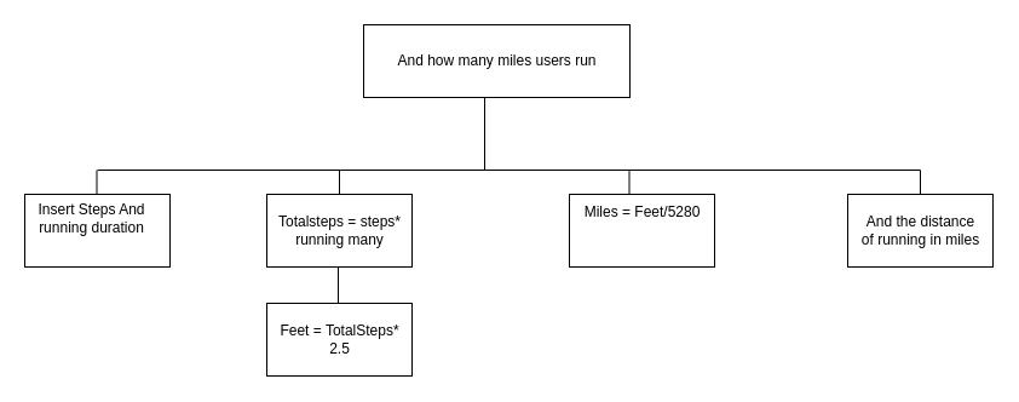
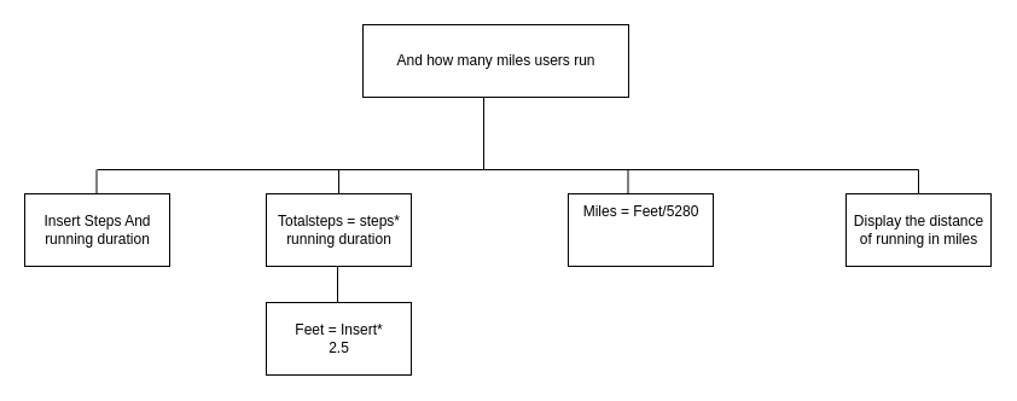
  <mxCell id="0" />
  <mxCell id="1" parent="0" />
  <mxCell id="2" value="" style="rounded=0;whiteSpace=wrap;html=1;" vertex="1" parent="1"><mxGeometry x="300" width="220" height="60" as="geometry" y="20" /></mxCell>
  <mxCell id="3" value="And how many miles users run" style="text;html=1;resizable=0;autosize=1;align=center;verticalAlign=middle;points=[];fillColor=none;strokeColor=none;rounded=0;" vertex="1" parent="1"><mxGeometry x="310" y="40" width="200" height="20" as="geometry" /></mxCell>
  <mxCell id="4" value="" style="rounded=0;whiteSpace=wrap;html=1;" vertex="1" parent="1"><mxGeometry x="20" y="160" width="120" height="60" as="geometry" /></mxCell>
  <mxCell id="5" value="" style="endArrow=none;html=1;" edge="1" parent="1"><mxGeometry width="50" height="50" relative="1" as="geometry"><mxPoint x="400" y="140" as="sourcePoint" /><mxPoint x="400" y="80" as="targetPoint" /></mxGeometry></mxCell>
  <mxCell id="6" value="" style="endArrow=none;html=1;" edge="1" parent="1"><mxGeometry width="50" height="50" relative="1" as="geometry"><mxPoint x="80" y="140" as="sourcePoint" /><mxPoint x="760" y="140" as="targetPoint" /></mxGeometry></mxCell>
  <mxCell id="7" value="" style="endArrow=none;html=1;" edge="1" parent="1"><mxGeometry width="50" height="50" relative="1" as="geometry"><mxPoint x="79.5" y="160" as="sourcePoint" /><mxPoint x="79.5" y="140" as="targetPoint" /></mxGeometry></mxCell>
- <mxCell id="8" value="Insert Steps And &lt;br&gt;running duration" style="text;html=1;resizable=0;autosize=1;align=center;verticalAlign=middle;points=[];fillColor=none;strokeColor=none;rounded=0;" vertex="1" parent="1"><mxGeometry x="25" y="165" width="100" height="30" as="geometry" /></mxCell>
+ <mxCell id="8" value="Insert Steps And &lt;br&gt;running duration" style="text;html=1;resizable=0;autosize=1;align=center;verticalAlign=middle;points=[];fillColor=none;strokeColor=none;rounded=0;" vertex="1" parent="1"><mxGeometry x="30" y="175" width="100" height="30" as="geometry" /></mxCell>
  <mxCell id="9" value="" style="rounded=0;whiteSpace=wrap;html=1;" vertex="1" parent="1"><mxGeometry x="220" y="160" width="120" height="60" as="geometry" /></mxCell>
- <mxCell id="10" value="Totalsteps = steps*&lt;br&gt;running many" style="text;html=1;resizable=0;autosize=1;align=center;verticalAlign=middle;points=[];fillColor=none;strokeColor=none;rounded=0;" vertex="1" parent="1"><mxGeometry x="220" y="175" width="120" height="30" as="geometry" /></mxCell>
+ <mxCell id="10" value="Totalsteps = steps*&lt;br&gt;running duration" style="text;html=1;resizable=0;autosize=1;align=center;verticalAlign=middle;points=[];fillColor=none;strokeColor=none;rounded=0;" vertex="1" parent="1"><mxGeometry x="220" y="175" width="120" height="30" as="geometry" /></mxCell>
  <mxCell id="11" value="" style="rounded=0;whiteSpace=wrap;html=1;" vertex="1" parent="1"><mxGeometry x="220" y="250" width="120" height="60" as="geometry" /></mxCell>
- <mxCell id="12" value="Feet = TotalSteps*&lt;br&gt;2.5" style="text;html=1;resizable=0;autosize=1;align=center;verticalAlign=middle;points=[];fillColor=none;strokeColor=none;rounded=0;" vertex="1" parent="1"><mxGeometry x="225" y="265" width="110" height="30" as="geometry" /></mxCell>
+ <mxCell id="12" value="Feet = Insert*&lt;br&gt;2.5" style="text;html=1;resizable=0;autosize=1;align=center;verticalAlign=middle;points=[];fillColor=none;strokeColor=none;rounded=0;" vertex="1" parent="1"><mxGeometry x="225" y="265" width="110" height="30" as="geometry" /></mxCell>
  <mxCell id="13" value="" style="rounded=0;whiteSpace=wrap;html=1;" vertex="1" parent="1"><mxGeometry x="700" y="160" width="120" height="60" as="geometry" /></mxCell>
- <mxCell id="14" value="And the distance&lt;br&gt;of running in miles" style="text;html=1;resizable=0;autosize=1;align=center;verticalAlign=middle;points=[];fillColor=none;strokeColor=none;rounded=0;" vertex="1" parent="1"><mxGeometry x="700" y="175" width="120" height="30" as="geometry" /></mxCell>
+ <mxCell id="14" value="Display the distance&lt;br&gt;of running in miles" style="text;html=1;resizable=0;autosize=1;align=center;verticalAlign=middle;points=[];fillColor=none;strokeColor=none;rounded=0;" vertex="1" parent="1"><mxGeometry x="700" y="175" width="120" height="30" as="geometry" /></mxCell>
  <mxCell id="15" value="" style="rounded=0;whiteSpace=wrap;html=1;" vertex="1" parent="1"><mxGeometry x="470" y="160" width="120" height="60" as="geometry" /></mxCell>
  <mxCell id="16" value="Miles = Feet/5280" style="text;html=1;resizable=0;autosize=1;align=center;verticalAlign=middle;points=[];fillColor=none;strokeColor=none;rounded=0;" vertex="1" parent="1"><mxGeometry x="475" y="165" width="110" height="20" as="geometry" /></mxCell>
  <mxCell id="17" value="" style="endArrow=none;html=1;" edge="1" parent="1"><mxGeometry width="50" height="50" relative="1" as="geometry"><mxPoint x="279" y="250" as="sourcePoint" /><mxPoint x="279" y="220" as="targetPoint" /></mxGeometry></mxCell>
  <mxCell id="18" value="" style="endArrow=none;html=1;" edge="1" parent="1"><mxGeometry width="50" height="50" relative="1" as="geometry"><mxPoint x="280" y="160" as="sourcePoint" /><mxPoint x="280" y="140" as="targetPoint" /></mxGeometry></mxCell>
  <mxCell id="19" value="" style="endArrow=none;html=1;" edge="1" parent="1"><mxGeometry width="50" height="50" relative="1" as="geometry"><mxPoint x="519.5" y="160" as="sourcePoint" /><mxPoint x="519.5" y="140" as="targetPoint" /></mxGeometry></mxCell>
  <mxCell id="20" value="" style="endArrow=none;html=1;" edge="1" parent="1"><mxGeometry width="50" height="50" relative="1" as="geometry"><mxPoint x="760" y="160" as="sourcePoint" /><mxPoint x="760" y="140" as="targetPoint" /></mxGeometry></mxCell>
